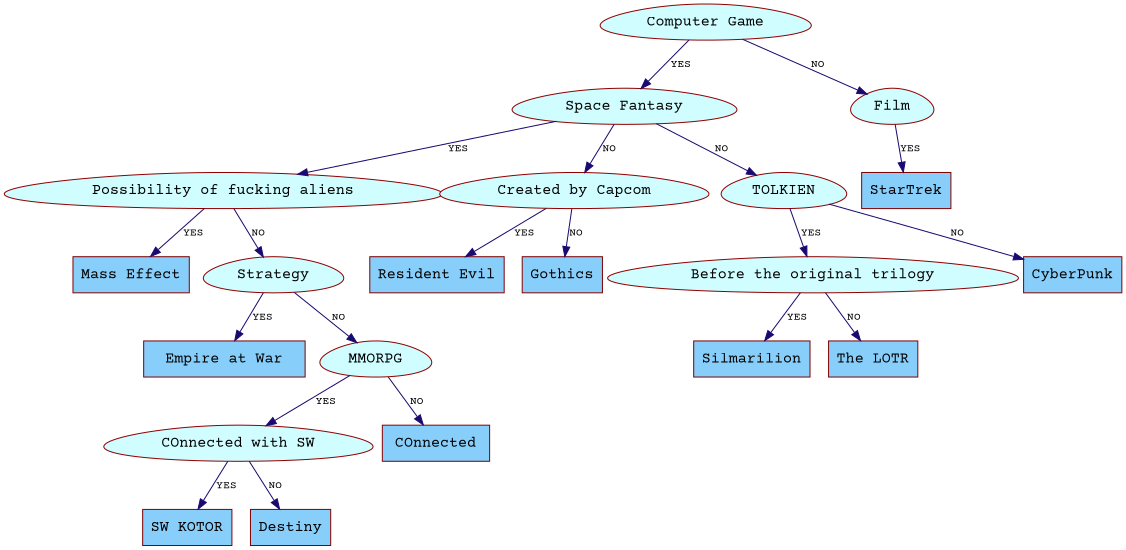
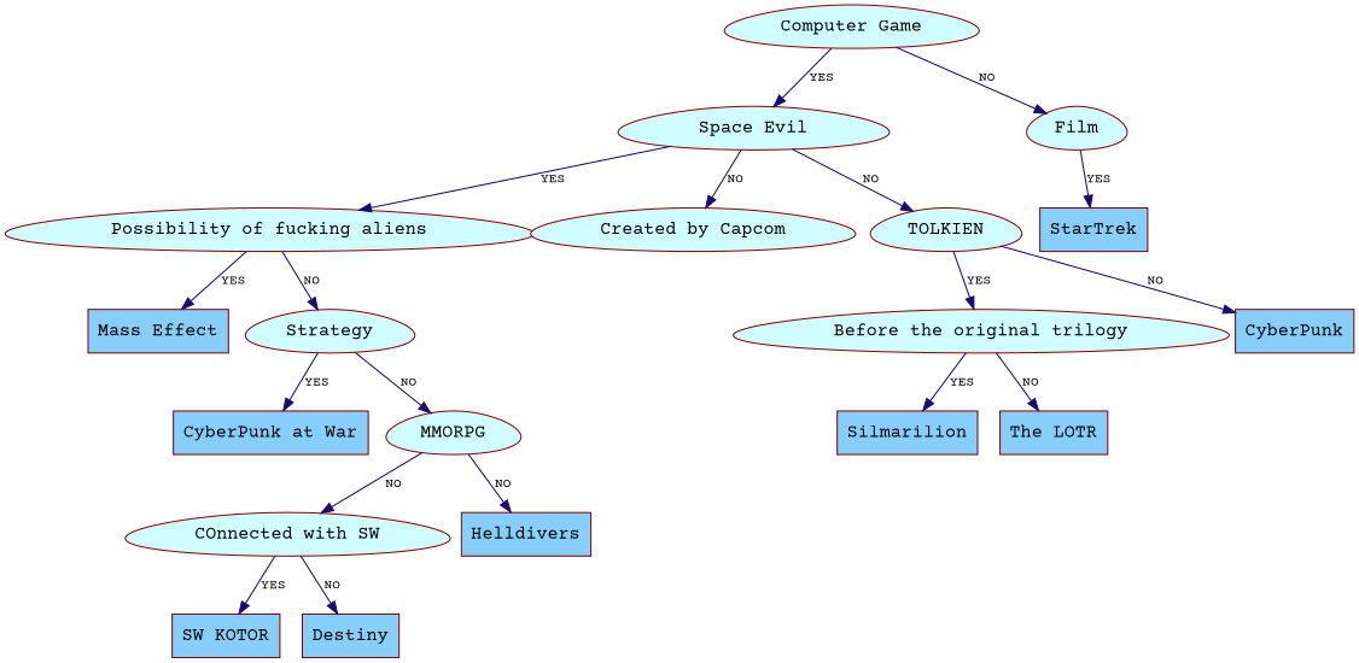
  digraph {
    fontname="Courier Prime"
    node [color="#800000" fillcolor="#88CEFA" fontname="Courier Prime" fontsize=15 shape=cube style=filled]
    edge [color="#190970" fontname="Courier Prime" fontsize=11]
    "Computer Game" [color="#900000" fillcolor="#D0FDFF" shape=egg]
-   "Space Fantasy" [color="#900000" fillcolor="#D0FDFF" shape=egg]
+   "Space Fantasy" [color="#900000" fillcolor="#D0FDFF" shape=egg label="Space Evil"]
    Film [color="#900000" fillcolor="#D0FDFF" shape=egg]
    "Possibility of fucking aliens" [color="#900000" fillcolor="#D0FDFF" shape=egg]
    "Created by Capcom" [color="#900000" fillcolor="#D0FDFF" shape=egg]
    TOLKIEN [color="#900000" fillcolor="#D0FDFF" shape=egg]
    StarTrek
    "Mass Effect"
    Strategy [color="#900000" fillcolor="#D0FDFF" shape=egg]
-   "Resident Evil"
-   Gothics
-   "Empire at War"
+   "Empire at War" [label="CyberPunk at War"]
    MMORPG [color="#900000" fillcolor="#D0FDFF" shape=egg]
    "COnnected with SW" [color="#900000" fillcolor="#D0FDFF" shape=egg]
-   Helldivers [label=COnnected]
+   Helldivers
    "SW KOTOR"
    Destiny
    "Before the original trilogy" [color="#900000" fillcolor="#D0FDFF" shape=egg]
    CyberPunk
    Silmarilion
    "The LOTR"
    "Computer Game" -> "Space Fantasy" [label=YES]
    "Computer Game" -> Film [label=NO]
    "Space Fantasy" -> "Possibility of fucking aliens" [label=YES]
    "Space Fantasy" -> "Created by Capcom" [label=NO]
    "Space Fantasy" -> TOLKIEN [label=NO]
    Film -> StarTrek [label=YES]
    "Possibility of fucking aliens" -> "Mass Effect" [label=YES]
    "Possibility of fucking aliens" -> Strategy [label=NO]
-   "Created by Capcom" -> "Resident Evil" [label=YES]
-   "Created by Capcom" -> Gothics [label=NO]
    TOLKIEN -> "Before the original trilogy" [label=YES]
    TOLKIEN -> CyberPunk [label=NO]
    Strategy -> "Empire at War" [label=YES]
    Strategy -> MMORPG [label=NO]
-   MMORPG -> "COnnected with SW" [label=YES]
+   MMORPG -> "COnnected with SW" [label=NO]
    MMORPG -> Helldivers [label=NO]
    "COnnected with SW" -> "SW KOTOR" [label=YES]
    "COnnected with SW" -> Destiny [label=NO]
    "Before the original trilogy" -> Silmarilion [label=YES]
    "Before the original trilogy" -> "The LOTR" [label=NO]
  }
